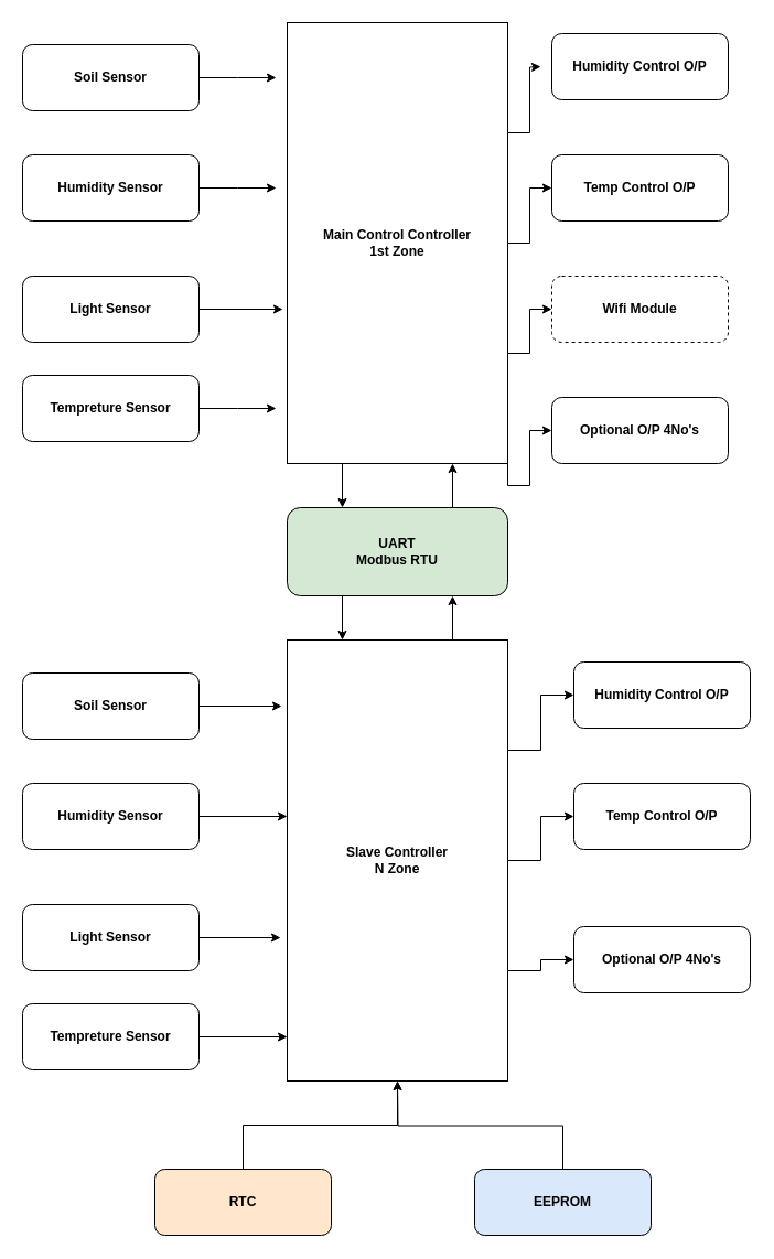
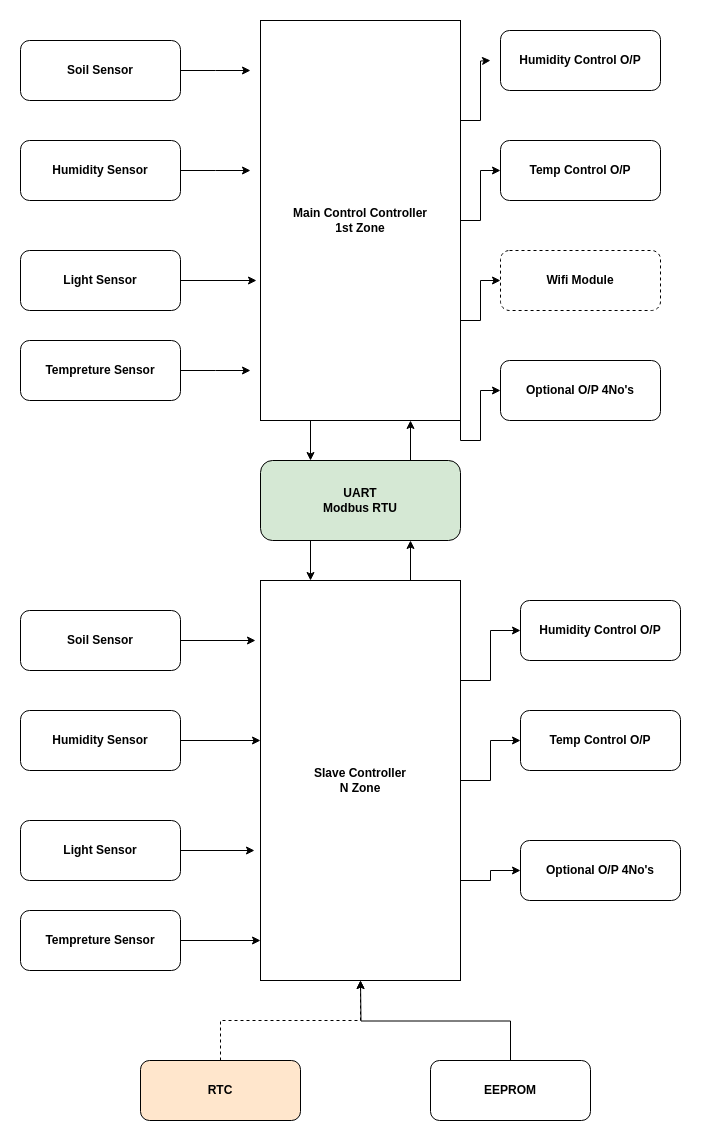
  <mxCell id="0" />
  <mxCell id="1" parent="0" />
  <mxCell id="2" style="edgeStyle=orthogonalEdgeStyle;rounded=0;orthogonalLoop=1;jettySize=auto;html=1;exitX=1;exitY=0.25;exitDx=0;exitDy=0;fontStyle=1" edge="1" parent="1" source="7"><mxGeometry relative="1" as="geometry"><mxPoint x="490" y="60" as="targetPoint" /></mxGeometry></mxCell>
  <mxCell id="3" style="edgeStyle=orthogonalEdgeStyle;rounded=0;orthogonalLoop=1;jettySize=auto;html=1;exitX=1;exitY=0.5;exitDx=0;exitDy=0;entryX=0;entryY=0.5;entryDx=0;entryDy=0;fontStyle=1" edge="1" parent="1" source="7" target="16"><mxGeometry relative="1" as="geometry" /></mxCell>
  <mxCell id="4" style="edgeStyle=orthogonalEdgeStyle;rounded=0;orthogonalLoop=1;jettySize=auto;html=1;exitX=1;exitY=0.75;exitDx=0;exitDy=0;entryX=0;entryY=0.5;entryDx=0;entryDy=0;fontStyle=1" edge="1" parent="1" source="7" target="17"><mxGeometry relative="1" as="geometry" /></mxCell>
  <mxCell id="5" style="edgeStyle=orthogonalEdgeStyle;rounded=0;orthogonalLoop=1;jettySize=auto;html=1;exitX=0.25;exitY=1;exitDx=0;exitDy=0;entryX=0.25;entryY=0;entryDx=0;entryDy=0;fontStyle=1" edge="1" parent="1" source="7" target="20"><mxGeometry relative="1" as="geometry" /></mxCell>
  <mxCell id="6" style="edgeStyle=orthogonalEdgeStyle;rounded=0;orthogonalLoop=1;jettySize=auto;html=1;exitX=1;exitY=1;exitDx=0;exitDy=0;entryX=0;entryY=0.5;entryDx=0;entryDy=0;fontStyle=1" edge="1" parent="1" source="7" target="33"><mxGeometry relative="1" as="geometry" /></mxCell>
  <mxCell id="7" value="Main Control Controller&lt;br&gt;1st Zone" style="rounded=0;whiteSpace=wrap;html=1;fontStyle=1" vertex="1" parent="1"><mxGeometry x="260" y="20" width="200" height="400" as="geometry" /></mxCell>
  <mxCell id="8" value="Humidity Control O/P" style="rounded=1;whiteSpace=wrap;html=1;fontStyle=1" vertex="1" parent="1"><mxGeometry x="500" y="30" width="160" height="60" as="geometry" /></mxCell>
  <mxCell id="9" style="edgeStyle=orthogonalEdgeStyle;rounded=0;orthogonalLoop=1;jettySize=auto;html=1;exitX=1;exitY=0.5;exitDx=0;exitDy=0;fontStyle=1" edge="1" parent="1" source="10"><mxGeometry relative="1" as="geometry"><mxPoint x="250" y="70" as="targetPoint" /></mxGeometry></mxCell>
  <mxCell id="10" value="Soil Sensor" style="rounded=1;whiteSpace=wrap;html=1;fontStyle=1" vertex="1" parent="1"><mxGeometry x="20" y="40" width="160" height="60" as="geometry" /></mxCell>
  <mxCell id="11" style="edgeStyle=orthogonalEdgeStyle;rounded=0;orthogonalLoop=1;jettySize=auto;html=1;exitX=1;exitY=0.5;exitDx=0;exitDy=0;fontStyle=1" edge="1" parent="1" source="12"><mxGeometry relative="1" as="geometry"><mxPoint x="250" y="170" as="targetPoint" /></mxGeometry></mxCell>
  <mxCell id="12" value="Humidity Sensor" style="rounded=1;whiteSpace=wrap;html=1;fontStyle=1" vertex="1" parent="1"><mxGeometry x="20" y="140" width="160" height="60" as="geometry" /></mxCell>
  <mxCell id="13" value="Light Sensor" style="rounded=1;whiteSpace=wrap;html=1;fontStyle=1" vertex="1" parent="1"><mxGeometry x="20" y="250" width="160" height="60" as="geometry" /></mxCell>
  <mxCell id="14" style="edgeStyle=orthogonalEdgeStyle;rounded=0;orthogonalLoop=1;jettySize=auto;html=1;exitX=1;exitY=0.5;exitDx=0;exitDy=0;fontStyle=1" edge="1" parent="1" source="15"><mxGeometry relative="1" as="geometry"><mxPoint x="250" y="370" as="targetPoint" /></mxGeometry></mxCell>
  <mxCell id="15" value="Tempreture Sensor" style="rounded=1;whiteSpace=wrap;html=1;fontStyle=1" vertex="1" parent="1"><mxGeometry x="20" y="340" width="160" height="60" as="geometry" /></mxCell>
  <mxCell id="16" value="Temp Control O/P" style="rounded=1;whiteSpace=wrap;html=1;fontStyle=1" vertex="1" parent="1"><mxGeometry x="500" y="140" width="160" height="60" as="geometry" /></mxCell>
  <mxCell id="17" value="Wifi Module" style="rounded=1;whiteSpace=wrap;html=1;fontStyle=1;dashed=1;" vertex="1" parent="1"><mxGeometry x="500" y="250" width="160" height="60" as="geometry" /></mxCell>
  <mxCell id="18" style="edgeStyle=orthogonalEdgeStyle;rounded=0;orthogonalLoop=1;jettySize=auto;html=1;exitX=0.75;exitY=0;exitDx=0;exitDy=0;entryX=0.75;entryY=1;entryDx=0;entryDy=0;fontStyle=1" edge="1" parent="1" source="20" target="7"><mxGeometry relative="1" as="geometry" /></mxCell>
  <mxCell id="19" style="edgeStyle=orthogonalEdgeStyle;rounded=0;orthogonalLoop=1;jettySize=auto;html=1;exitX=0.25;exitY=1;exitDx=0;exitDy=0;entryX=0.25;entryY=0;entryDx=0;entryDy=0;fontStyle=1" edge="1" parent="1" source="20" target="25"><mxGeometry relative="1" as="geometry" /></mxCell>
  <mxCell id="20" value="UART&lt;br&gt;Modbus RTU" style="rounded=1;whiteSpace=wrap;html=1;fontStyle=1;fillColor=#d5e8d4;" vertex="1" parent="1"><mxGeometry x="260" y="460" width="200" height="80" as="geometry" /></mxCell>
  <mxCell id="21" style="edgeStyle=orthogonalEdgeStyle;rounded=0;orthogonalLoop=1;jettySize=auto;html=1;exitX=1;exitY=0.25;exitDx=0;exitDy=0;entryX=0;entryY=0.5;entryDx=0;entryDy=0;fontStyle=1" edge="1" parent="1" source="25" target="30"><mxGeometry relative="1" as="geometry" /></mxCell>
  <mxCell id="22" style="edgeStyle=orthogonalEdgeStyle;rounded=0;orthogonalLoop=1;jettySize=auto;html=1;exitX=1;exitY=0.5;exitDx=0;exitDy=0;entryX=0;entryY=0.5;entryDx=0;entryDy=0;fontStyle=1" edge="1" parent="1" source="25" target="31"><mxGeometry relative="1" as="geometry" /></mxCell>
  <mxCell id="23" style="edgeStyle=orthogonalEdgeStyle;rounded=0;orthogonalLoop=1;jettySize=auto;html=1;exitX=1;exitY=0.75;exitDx=0;exitDy=0;entryX=0;entryY=0.5;entryDx=0;entryDy=0;fontStyle=1" edge="1" parent="1" source="25" target="32"><mxGeometry relative="1" as="geometry" /></mxCell>
  <mxCell id="24" style="edgeStyle=orthogonalEdgeStyle;rounded=0;orthogonalLoop=1;jettySize=auto;html=1;exitX=0.75;exitY=0;exitDx=0;exitDy=0;entryX=0.75;entryY=1;entryDx=0;entryDy=0;fontStyle=1" edge="1" parent="1" source="25" target="20"><mxGeometry relative="1" as="geometry" /></mxCell>
  <mxCell id="25" value="Slave Controller&lt;br&gt;N Zone" style="rounded=0;whiteSpace=wrap;html=1;fontStyle=1" vertex="1" parent="1"><mxGeometry x="260" y="580" width="200" height="400" as="geometry" /></mxCell>
  <mxCell id="26" value="Soil Sensor" style="rounded=1;whiteSpace=wrap;html=1;fontStyle=1" vertex="1" parent="1"><mxGeometry x="20" y="610" width="160" height="60" as="geometry" /></mxCell>
  <mxCell id="27" value="Humidity Sensor" style="rounded=1;whiteSpace=wrap;html=1;fontStyle=1" vertex="1" parent="1"><mxGeometry x="20" y="710" width="160" height="60" as="geometry" /></mxCell>
  <mxCell id="28" value="Light Sensor" style="rounded=1;whiteSpace=wrap;html=1;fontStyle=1" vertex="1" parent="1"><mxGeometry x="20" y="820" width="160" height="60" as="geometry" /></mxCell>
  <mxCell id="29" value="Tempreture Sensor" style="rounded=1;whiteSpace=wrap;html=1;fontStyle=1" vertex="1" parent="1"><mxGeometry x="20" y="910" width="160" height="60" as="geometry" /></mxCell>
  <mxCell id="30" value="Humidity Control O/P" style="rounded=1;whiteSpace=wrap;html=1;fontStyle=1" vertex="1" parent="1"><mxGeometry x="520" y="600" width="160" height="60" as="geometry" /></mxCell>
  <mxCell id="31" value="Temp Control O/P" style="rounded=1;whiteSpace=wrap;html=1;fontStyle=1" vertex="1" parent="1"><mxGeometry x="520" y="710" width="160" height="60" as="geometry" /></mxCell>
  <mxCell id="32" value="Optional O/P 4No's" style="rounded=1;whiteSpace=wrap;html=1;fontStyle=1" vertex="1" parent="1"><mxGeometry x="520" y="840" width="160" height="60" as="geometry" /></mxCell>
  <mxCell id="33" value="Optional O/P 4No's" style="rounded=1;whiteSpace=wrap;html=1;fontStyle=1" vertex="1" parent="1"><mxGeometry x="500" y="360" width="160" height="60" as="geometry" /></mxCell>
  <mxCell id="34" style="edgeStyle=orthogonalEdgeStyle;rounded=0;orthogonalLoop=1;jettySize=auto;html=1;exitX=1;exitY=0.5;exitDx=0;exitDy=0;entryX=-0.02;entryY=0.65;entryDx=0;entryDy=0;entryPerimeter=0;fontStyle=1" edge="1" parent="1" source="13" target="7"><mxGeometry relative="1" as="geometry" /></mxCell>
  <mxCell id="35" style="edgeStyle=orthogonalEdgeStyle;rounded=0;orthogonalLoop=1;jettySize=auto;html=1;exitX=1;exitY=0.5;exitDx=0;exitDy=0;entryX=-0.025;entryY=0.15;entryDx=0;entryDy=0;entryPerimeter=0;fontStyle=1" edge="1" parent="1" source="26" target="25"><mxGeometry relative="1" as="geometry" /></mxCell>
  <mxCell id="36" style="edgeStyle=orthogonalEdgeStyle;rounded=0;orthogonalLoop=1;jettySize=auto;html=1;exitX=1;exitY=0.5;exitDx=0;exitDy=0;entryX=0;entryY=0.4;entryDx=0;entryDy=0;entryPerimeter=0;fontStyle=1" edge="1" parent="1" source="27" target="25"><mxGeometry relative="1" as="geometry" /></mxCell>
  <mxCell id="37" style="edgeStyle=orthogonalEdgeStyle;rounded=0;orthogonalLoop=1;jettySize=auto;html=1;exitX=1;exitY=0.5;exitDx=0;exitDy=0;entryX=-0.03;entryY=0.675;entryDx=0;entryDy=0;entryPerimeter=0;fontStyle=1" edge="1" parent="1" source="28" target="25"><mxGeometry relative="1" as="geometry" /></mxCell>
  <mxCell id="38" style="edgeStyle=orthogonalEdgeStyle;rounded=0;orthogonalLoop=1;jettySize=auto;html=1;exitX=1;exitY=0.5;exitDx=0;exitDy=0;entryX=0;entryY=0.9;entryDx=0;entryDy=0;entryPerimeter=0;fontStyle=1" edge="1" parent="1" source="29" target="25"><mxGeometry relative="1" as="geometry" /></mxCell>
- <mxCell id="39" style="edgeStyle=orthogonalEdgeStyle;rounded=0;orthogonalLoop=1;jettySize=auto;html=1;exitX=0.5;exitY=0;exitDx=0;exitDy=0;fontStyle=1" edge="1" parent="1" source="40" target="25"><mxGeometry relative="1" as="geometry" /></mxCell>
+ <mxCell id="39" style="edgeStyle=orthogonalEdgeStyle;rounded=0;orthogonalLoop=1;jettySize=auto;html=1;exitX=0.5;exitY=0;exitDx=0;exitDy=0;fontStyle=1;dashed=1;" edge="1" parent="1" source="40" target="25"><mxGeometry relative="1" as="geometry" /></mxCell>
  <mxCell id="40" value="RTC" style="rounded=1;whiteSpace=wrap;html=1;fontStyle=1;fillColor=#ffe6cc;" vertex="1" parent="1"><mxGeometry x="140" y="1060" width="160" height="60" as="geometry" /></mxCell>
  <mxCell id="41" style="edgeStyle=orthogonalEdgeStyle;rounded=0;orthogonalLoop=1;jettySize=auto;html=1;exitX=0.5;exitY=0;exitDx=0;exitDy=0;fontStyle=1" edge="1" parent="1" source="42"><mxGeometry relative="1" as="geometry"><mxPoint x="360" y="980" as="targetPoint" /></mxGeometry></mxCell>
- <mxCell id="42" value="EEPROM" style="rounded=1;whiteSpace=wrap;html=1;fontStyle=1;fillColor=#dae8fc;" vertex="1" parent="1"><mxGeometry x="430" y="1060" width="160" height="60" as="geometry" /></mxCell>
+ <mxCell id="42" value="EEPROM" style="rounded=1;whiteSpace=wrap;html=1;fontStyle=1" vertex="1" parent="1"><mxGeometry x="430" y="1060" width="160" height="60" as="geometry" /></mxCell>
